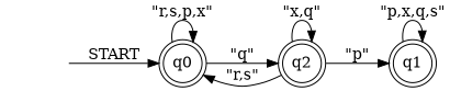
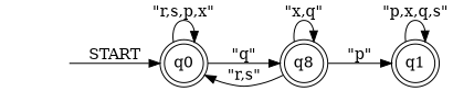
  digraph {
    rankdir=LR
    node [margin=0 shape=doublecircle]
    q0
-   q2
+   q2 [label=q8]
    q1
    start0 [shape=none style=invis margin=""]
    q0 -> q0 [label="\"r,s,p,x\""]
    q0 -> q2 [label="\"q\""]
    q2 -> q0 [label="\"r,s\""]
    q2 -> q2 [label="\"x,q\""]
    q2 -> q1 [label="\"p\""]
    q1 -> q1 [label="\"p,x,q,s\""]
    start0 -> q0 [label=START]
  }
